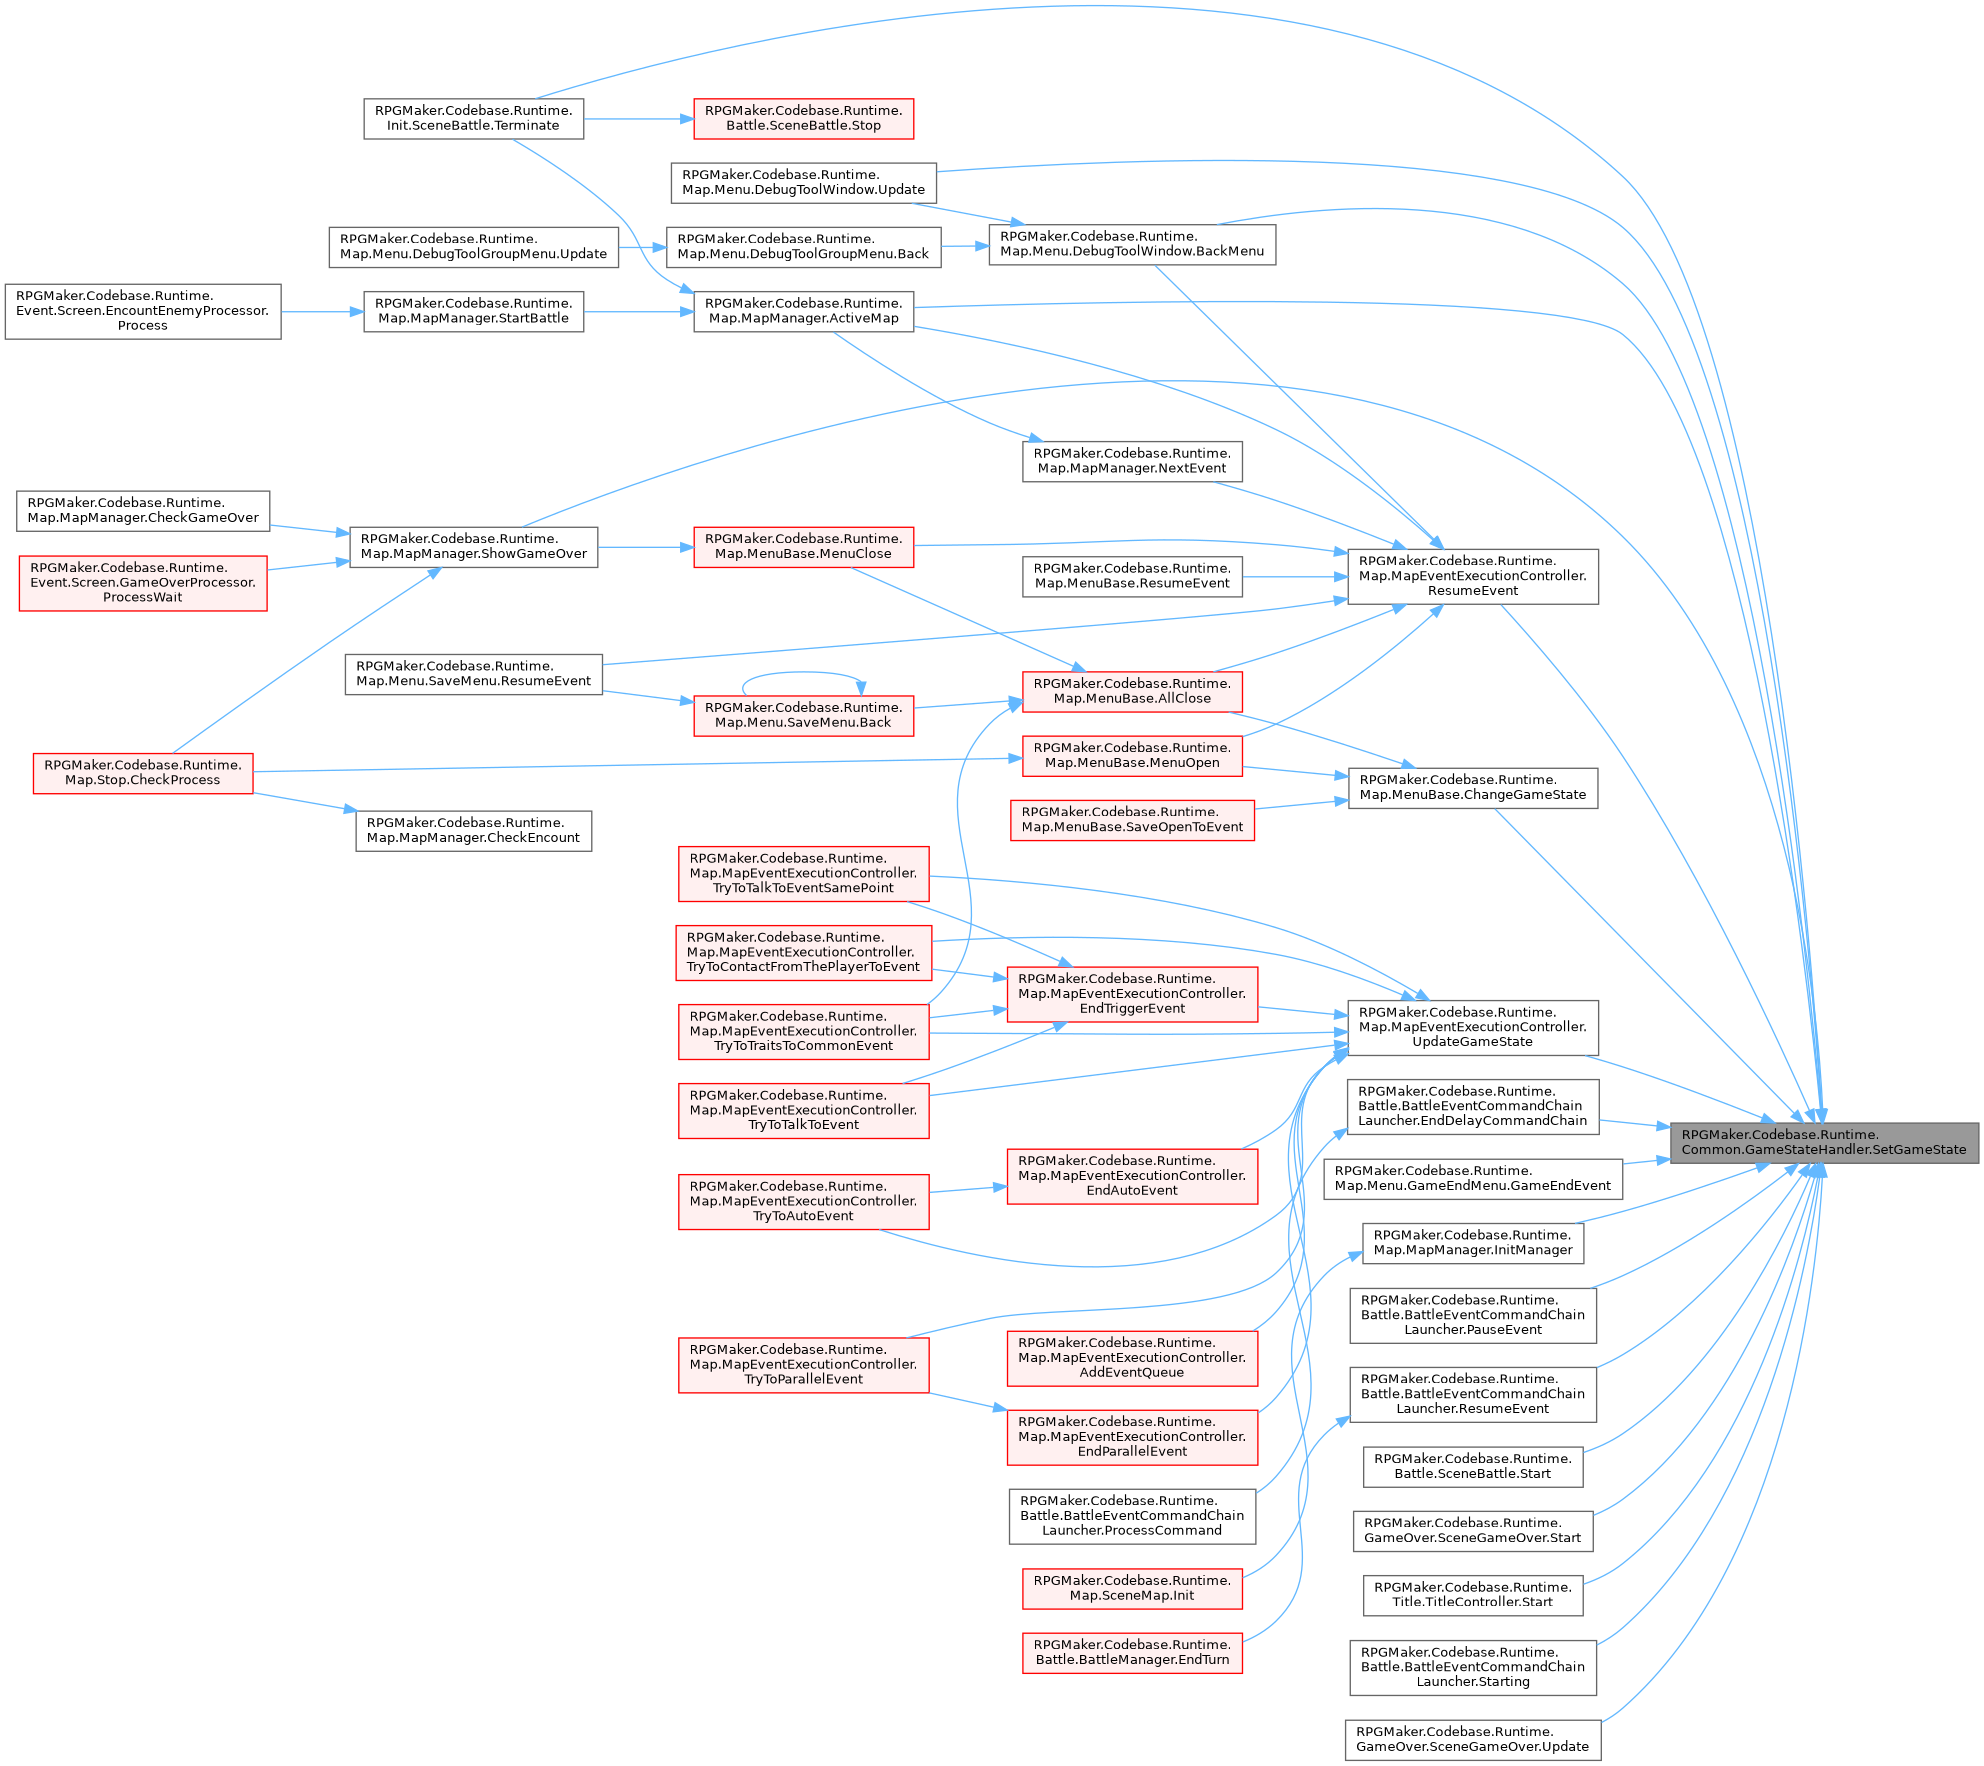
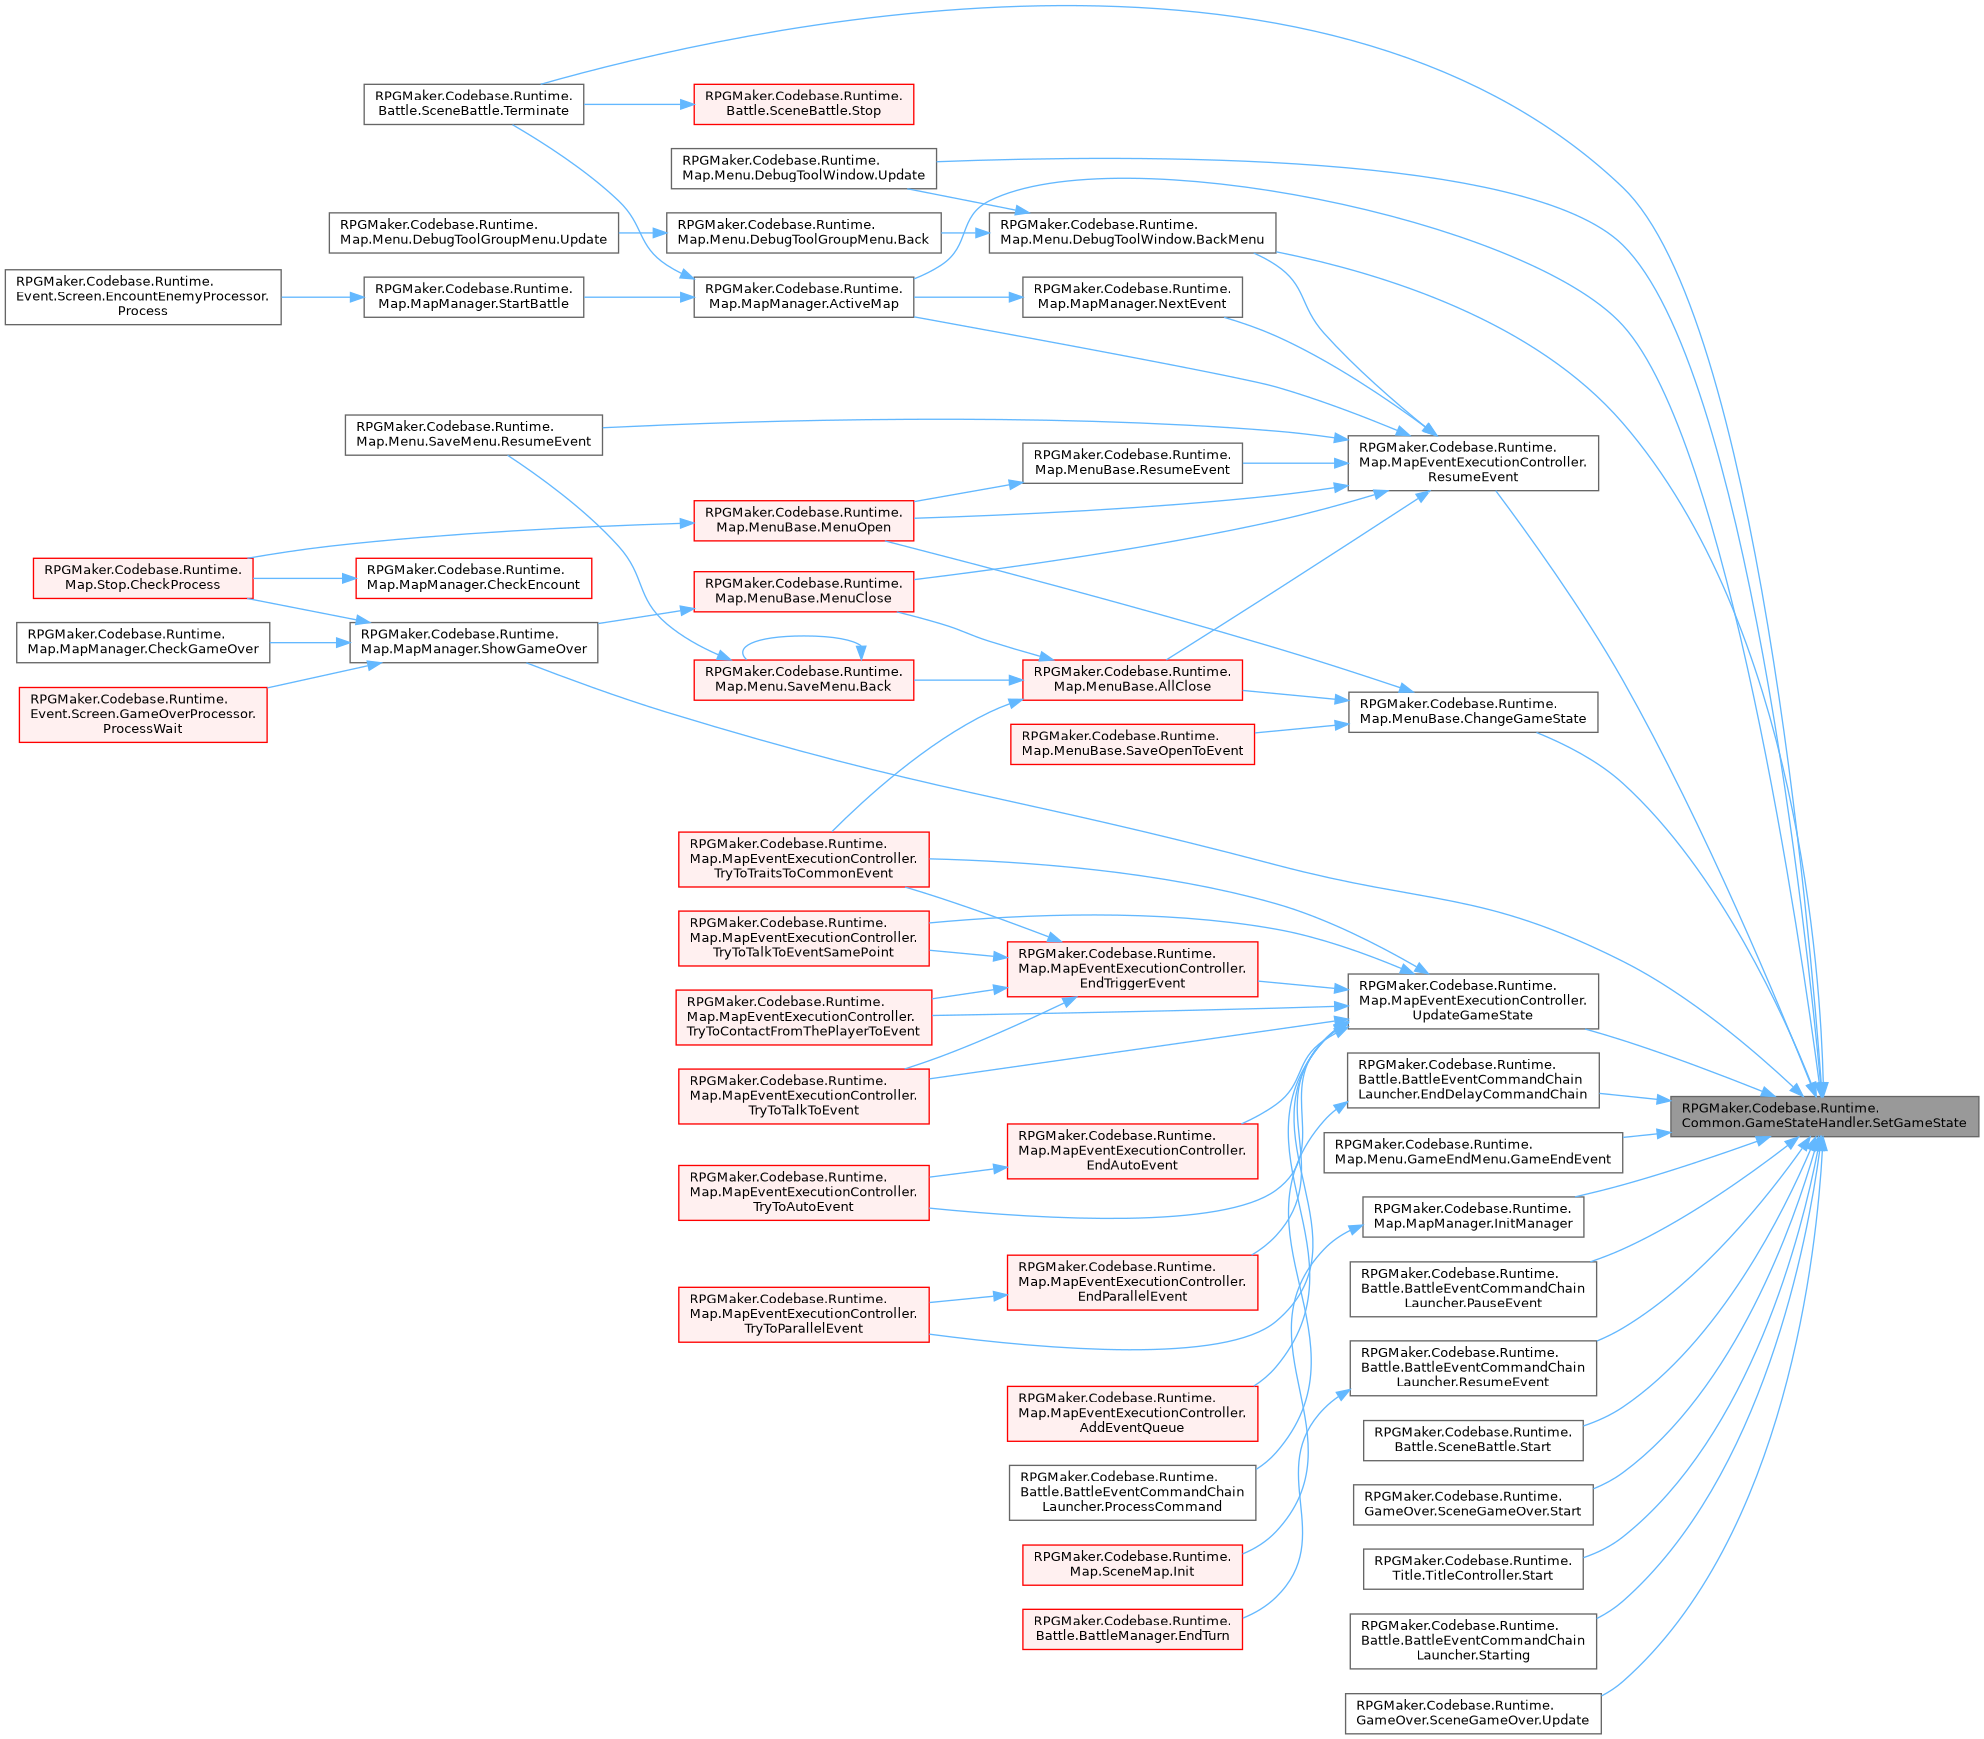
  digraph {
    rankdir=RL
    node [color=grey40 fillcolor=white fontname=Helvetica fontsize=10 shape=box style=filled]
    edge [color=steelblue1 dir=back fontname=Helvetica fontsize=10 labelfontname=Helvetica labelfontsize=10 style=solid]
    n1 [color=gray40 fillcolor=grey60 fontcolor=black height=0.2 label="RPGMaker.Codebase.Runtime.\lCommon.GameStateHandler.SetGameState" width=0.4]
    n2 [height=0.2 label="RPGMaker.Codebase.Runtime.\lMap.MapManager.ActiveMap" width=0.4]
-   n3 [height=0.2 label="RPGMaker.Codebase.Runtime.\lInit.SceneBattle.Terminate" width=0.4]
+   n3 [height=0.2 label="RPGMaker.Codebase.Runtime.\lBattle.SceneBattle.Terminate" width=0.4]
    n4 [height=0.2 label="RPGMaker.Codebase.Runtime.\lMap.Menu.DebugToolWindow.BackMenu" width=0.4]
    n5 [height=0.2 label="RPGMaker.Codebase.Runtime.\lMap.Menu.DebugToolWindow.Update" width=0.4]
    n6 [height=0.2 label="RPGMaker.Codebase.Runtime.\lMap.MenuBase.ChangeGameState" width=0.4]
    n7 [height=0.2 label="RPGMaker.Codebase.Runtime.\lMap.MapManager.ShowGameOver" width=0.4]
    n8 [height=0.2 label="RPGMaker.Codebase.Runtime.\lBattle.BattleEventCommandChain\lLauncher.EndDelayCommandChain" width=0.4]
    n9 [height=0.2 label="RPGMaker.Codebase.Runtime.\lMap.Menu.GameEndMenu.GameEndEvent" width=0.4]
    n10 [height=0.2 label="RPGMaker.Codebase.Runtime.\lMap.MapManager.InitManager" width=0.4]
    n11 [height=0.2 label="RPGMaker.Codebase.Runtime.\lBattle.BattleEventCommandChain\lLauncher.PauseEvent" width=0.4]
    n12 [height=0.2 label="RPGMaker.Codebase.Runtime.\lBattle.BattleEventCommandChain\lLauncher.ResumeEvent" width=0.4]
    n13 [height=0.2 label="RPGMaker.Codebase.Runtime.\lMap.MapEventExecutionController.\lResumeEvent" width=0.4]
    n14 [height=0.2 label="RPGMaker.Codebase.Runtime.\lBattle.SceneBattle.Start" width=0.4]
    n15 [height=0.2 label="RPGMaker.Codebase.Runtime.\lGameOver.SceneGameOver.Start" width=0.4]
    n16 [height=0.2 label="RPGMaker.Codebase.Runtime.\lTitle.TitleController.Start" width=0.4]
    n17 [height=0.2 label="RPGMaker.Codebase.Runtime.\lBattle.BattleEventCommandChain\lLauncher.Starting" width=0.4]
    n18 [height=0.2 label="RPGMaker.Codebase.Runtime.\lGameOver.SceneGameOver.Update" width=0.4]
    n19 [height=0.2 label="RPGMaker.Codebase.Runtime.\lMap.MapEventExecutionController.\lUpdateGameState" width=0.4]
    n20 [height=0.2 label="RPGMaker.Codebase.Runtime.\lMap.MapManager.StartBattle" width=0.4]
    n21 [height=0.2 label="RPGMaker.Codebase.Runtime.\lMap.Menu.DebugToolGroupMenu.Back" width=0.4]
    n22 [color=red fillcolor="#FFF0F0" height=0.2 label="RPGMaker.Codebase.Runtime.\lMap.MenuBase.AllClose" width=0.4]
    n23 [color=red fillcolor="#FFF0F0" height=0.2 label="RPGMaker.Codebase.Runtime.\lMap.MenuBase.MenuOpen" width=0.4]
    n24 [color=red fillcolor="#FFF0F0" height=0.2 label="RPGMaker.Codebase.Runtime.\lMap.MenuBase.SaveOpenToEvent" width=0.4]
    n25 [color=red fillcolor="#FFF0F0" height=0.2 label="RPGMaker.Codebase.Runtime.\lMap.Stop.CheckProcess" width=0.4]
    n26 [height=0.2 label="RPGMaker.Codebase.Runtime.\lMap.MapManager.CheckGameOver" width=0.4]
    n27 [color=red fillcolor="#FFF0F0" height=0.2 label="RPGMaker.Codebase.Runtime.\lEvent.Screen.GameOverProcessor.\lProcessWait" width=0.4]
    n28 [height=0.2 label="RPGMaker.Codebase.Runtime.\lBattle.BattleEventCommandChain\lLauncher.ProcessCommand" width=0.4]
    n29 [color=red fillcolor="#FFF0F0" height=0.2 label="RPGMaker.Codebase.Runtime.\lMap.SceneMap.Init" width=0.4]
    n30 [color=red fillcolor="#FFF0F0" height=0.2 label="RPGMaker.Codebase.Runtime.\lBattle.BattleManager.EndTurn" width=0.4]
    n31 [color=red fillcolor="#FFF0F0" height=0.2 label="RPGMaker.Codebase.Runtime.\lMap.MenuBase.MenuClose" width=0.4]
    n32 [height=0.2 label="RPGMaker.Codebase.Runtime.\lMap.MapManager.NextEvent" width=0.4]
    n33 [height=0.2 label="RPGMaker.Codebase.Runtime.\lMap.Menu.SaveMenu.ResumeEvent" width=0.4]
    n34 [height=0.2 label="RPGMaker.Codebase.Runtime.\lMap.MenuBase.ResumeEvent" width=0.4]
    n35 [color=red fillcolor="#FFF0F0" height=0.2 label="RPGMaker.Codebase.Runtime.\lMap.MapEventExecutionController.\lTryToTraitsToCommonEvent" width=0.4]
    n36 [color=red fillcolor="#FFF0F0" height=0.2 label="RPGMaker.Codebase.Runtime.\lMap.MapEventExecutionController.\lAddEventQueue" width=0.4]
    n37 [color=red fillcolor="#FFF0F0" height=0.2 label="RPGMaker.Codebase.Runtime.\lMap.MapEventExecutionController.\lEndAutoEvent" width=0.4]
    n38 [color=red fillcolor="#FFF0F0" height=0.2 label="RPGMaker.Codebase.Runtime.\lMap.MapEventExecutionController.\lTryToAutoEvent" width=0.4]
    n39 [color=red fillcolor="#FFF0F0" height=0.2 label="RPGMaker.Codebase.Runtime.\lMap.MapEventExecutionController.\lEndParallelEvent" width=0.4]
    n40 [color=red fillcolor="#FFF0F0" height=0.2 label="RPGMaker.Codebase.Runtime.\lMap.MapEventExecutionController.\lTryToParallelEvent" width=0.4]
    n41 [color=red fillcolor="#FFF0F0" height=0.2 label="RPGMaker.Codebase.Runtime.\lMap.MapEventExecutionController.\lEndTriggerEvent" width=0.4]
    n42 [color=red fillcolor="#FFF0F0" height=0.2 label="RPGMaker.Codebase.Runtime.\lMap.MapEventExecutionController.\lTryToContactFromThePlayerToEvent" width=0.4]
    n43 [color=red fillcolor="#FFF0F0" height=0.2 label="RPGMaker.Codebase.Runtime.\lMap.MapEventExecutionController.\lTryToTalkToEvent" width=0.4]
    n44 [color=red fillcolor="#FFF0F0" height=0.2 label="RPGMaker.Codebase.Runtime.\lMap.MapEventExecutionController.\lTryToTalkToEventSamePoint" width=0.4]
    n45 [height=0.2 label="RPGMaker.Codebase.Runtime.\lEvent.Screen.EncountEnemyProcessor.\lProcess" width=0.4]
-   n46 [height=0.2 label="RPGMaker.Codebase.Runtime.\lMap.MapManager.CheckEncount" width=0.4]
+   n46 [color=red height=0.2 label="RPGMaker.Codebase.Runtime.\lMap.MapManager.CheckEncount" width=0.4]
    n47 [color=red fillcolor="#FFF0F0" height=0.2 label="RPGMaker.Codebase.Runtime.\lBattle.SceneBattle.Stop" width=0.4]
    n48 [height=0.2 label="RPGMaker.Codebase.Runtime.\lMap.Menu.DebugToolGroupMenu.Update" width=0.4]
    n49 [color=red fillcolor="#FFF0F0" height=0.2 label="RPGMaker.Codebase.Runtime.\lMap.Menu.SaveMenu.Back" width=0.4]
    n1 -> n2
    n1 -> n3
    n1 -> n4
    n1 -> n5
    n1 -> n6
    n1 -> n7
    n1 -> n8
    n1 -> n9
    n1 -> n10
    n1 -> n11
    n1 -> n12
    n1 -> n13
    n1 -> n14
    n1 -> n15
    n1 -> n16
    n1 -> n17
    n1 -> n18
    n1 -> n19
    n2 -> n3
    n2 -> n20
    n4 -> n5
    n4 -> n21
    n6 -> n22
    n6 -> n23
    n6 -> n24
    n7 -> n25
    n7 -> n26
    n7 -> n27
    n8 -> n28
    n10 -> n29
    n12 -> n30
    n13 -> n2
    n13 -> n4
    n13 -> n22
    n13 -> n23
    n13 -> n31
    n13 -> n32
    n13 -> n33
    n13 -> n34
    n19 -> n35
    n19 -> n36
    n19 -> n37
    n19 -> n38
    n19 -> n39
    n19 -> n40
    n19 -> n41
    n19 -> n42
    n19 -> n43
    n19 -> n44
    n20 -> n45
    n21 -> n48
    n22 -> n31
    n22 -> n35
    n22 -> n49
    n23 -> n25
    n31 -> n7
    n32 -> n2
+   n34 -> n23
    n37 -> n38
    n39 -> n40
    n41 -> n35
    n41 -> n42
    n41 -> n43
    n41 -> n44
    n46 -> n25
    n47 -> n3
    n49 -> n33
    n49 -> n49
  }
